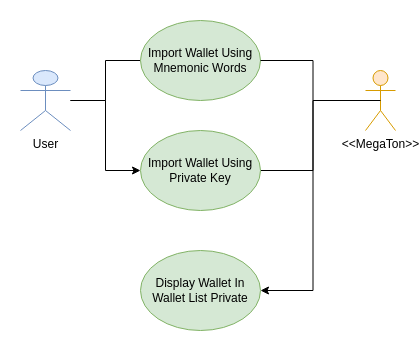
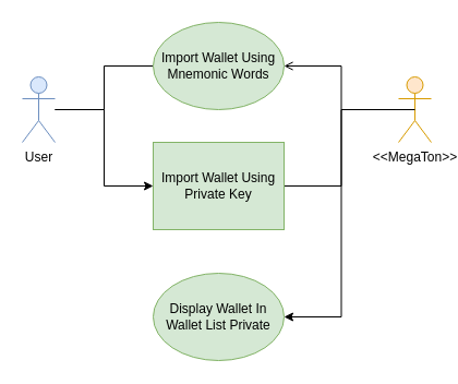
  <mxCell id="0" />
  <mxCell id="1" parent="0" />
  <mxCell id="2" style="edgeStyle=orthogonalEdgeStyle;rounded=0;orthogonalLoop=1;jettySize=auto;html=1;entryX=0;entryY=0.5;entryDx=0;entryDy=0;endArrow=none;" edge="1" parent="1" source="4" target="5"><mxGeometry relative="1" as="geometry" /></mxCell>
  <mxCell id="3" style="edgeStyle=orthogonalEdgeStyle;rounded=0;orthogonalLoop=1;jettySize=auto;html=1;entryX=0;entryY=0.5;entryDx=0;entryDy=0;" edge="1" parent="1" source="4" target="11"><mxGeometry relative="1" as="geometry" /></mxCell>
- <mxCell id="4" value="User" style="shape=umlActor;verticalLabelPosition=bottom;verticalAlign=top;html=1;outlineConnect=0;fillColor=#dae8fc;strokeColor=#6c8ebf;" vertex="1" parent="1"><mxGeometry x="20" y="70" width="50" height="60" as="geometry" /></mxCell>
+ <mxCell id="4" value="User" style="shape=umlActor;verticalLabelPosition=bottom;verticalAlign=top;html=1;outlineConnect=0;fillColor=#dae8fc;strokeColor=#6c8ebf;" vertex="1" parent="1"><mxGeometry x="20" y="70" width="30" height="60" as="geometry" /></mxCell>
  <mxCell id="5" value="Import Wallet Using Mnemonic Words" style="ellipse;whiteSpace=wrap;html=1;fillColor=#d5e8d4;strokeColor=#82b366;" vertex="1" parent="1"><mxGeometry x="140" y="20" width="120" height="80" as="geometry" /></mxCell>
  <mxCell id="6" style="edgeStyle=orthogonalEdgeStyle;rounded=0;orthogonalLoop=1;jettySize=auto;html=1;entryX=1;entryY=0.5;entryDx=0;entryDy=0;endArrow=classic;endFill=1;" edge="1" parent="1" source="8" target="9"><mxGeometry relative="1" as="geometry" /></mxCell>
- <mxCell id="7" style="edgeStyle=orthogonalEdgeStyle;rounded=0;orthogonalLoop=1;jettySize=auto;html=1;entryX=1;entryY=0.5;entryDx=0;entryDy=0;endArrow=none;endFill=0;" edge="1" parent="1" source="8" target="5"><mxGeometry relative="1" as="geometry" /></mxCell>
+ <mxCell id="7" style="edgeStyle=orthogonalEdgeStyle;rounded=0;orthogonalLoop=1;jettySize=auto;html=1;entryX=1;entryY=0.5;entryDx=0;entryDy=0;endArrow=open;endFill=0;" edge="1" parent="1" source="8" target="5"><mxGeometry relative="1" as="geometry" /></mxCell>
  <mxCell id="8" value="&amp;lt;&amp;lt;MegaTon&amp;gt;&amp;gt;" style="shape=umlActor;verticalLabelPosition=bottom;verticalAlign=top;html=1;outlineConnect=0;fillColor=#ffe6cc;strokeColor=#d79b00;" vertex="1" parent="1"><mxGeometry x="365" y="70" width="30" height="60" as="geometry" /></mxCell>
  <mxCell id="9" value="Display Wallet In Wallet List Private" style="ellipse;whiteSpace=wrap;html=1;fillColor=#d5e8d4;strokeColor=#82b366;" vertex="1" parent="1"><mxGeometry x="140" y="250" width="120" height="80" as="geometry" /></mxCell>
  <mxCell id="10" style="edgeStyle=orthogonalEdgeStyle;rounded=0;orthogonalLoop=1;jettySize=auto;html=1;entryX=0.5;entryY=0.5;entryDx=0;entryDy=0;entryPerimeter=0;endArrow=none;endFill=0;" edge="1" parent="1" source="11" target="8"><mxGeometry relative="1" as="geometry" /></mxCell>
- <mxCell id="11" value="Import Wallet Using Private Key" style="ellipse;whiteSpace=wrap;html=1;fillColor=#d5e8d4;strokeColor=#82b366;" vertex="1" parent="1"><mxGeometry x="140" y="130" width="120" height="80" as="geometry" /></mxCell>
+ <mxCell id="11" value="Import Wallet Using Private Key" style="whiteSpace=wrap;html=1;fillColor=#d5e8d4;strokeColor=#82b366;rounded=0;" vertex="1" parent="1"><mxGeometry x="140" y="130" width="120" height="80" as="geometry" /></mxCell>
